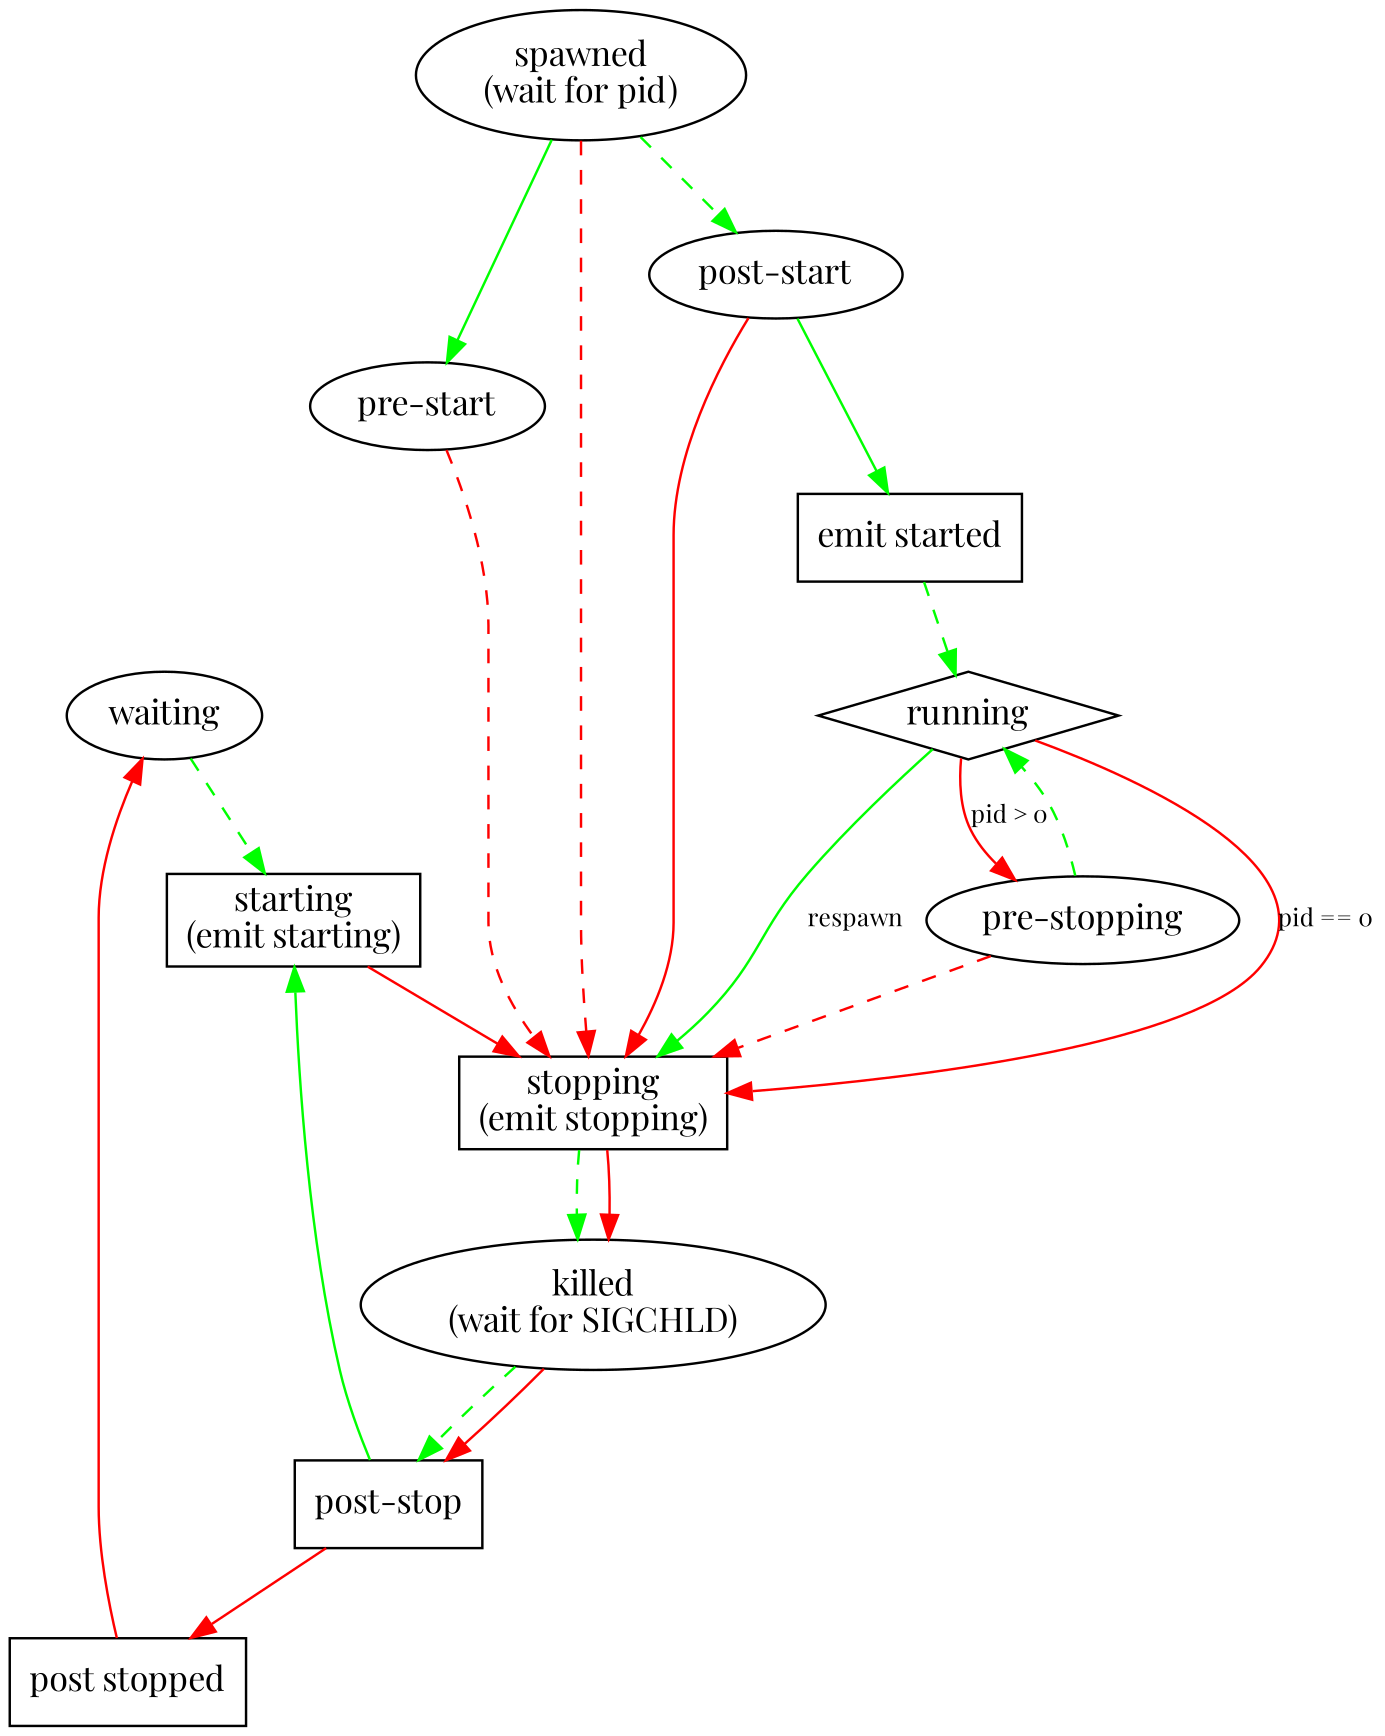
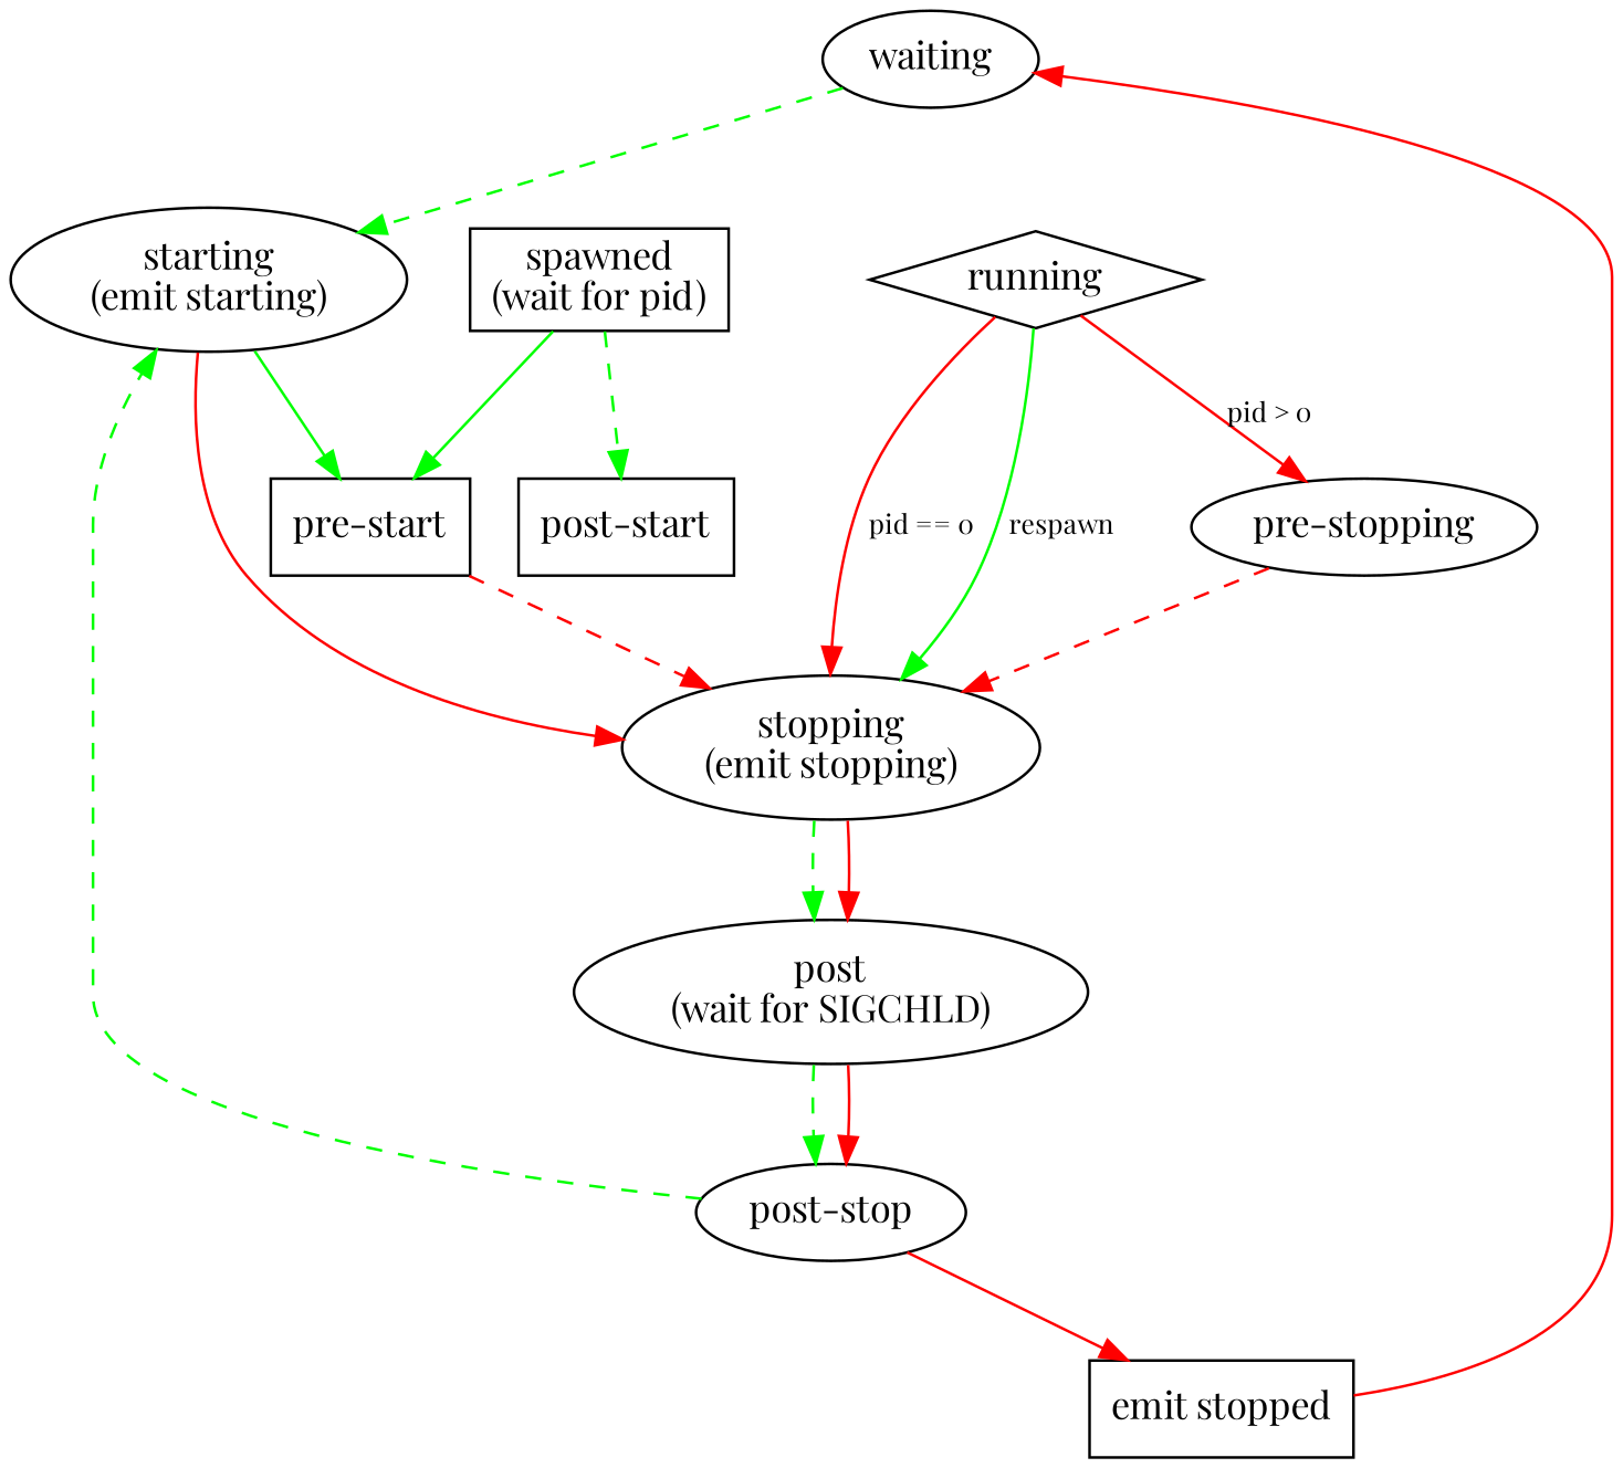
  digraph {
    fontname="Playfair Display"
    node [fontname="Playfair Display"]
    edge [color=green fontname="Playfair Display" fontsize=10 style=solid]
    waiting [shape=ellipse]
-   n2 [label="starting\n(emit starting)" shape=box]
-   n3 [label="pre-start"]
-   n4 [label="stopping\n(emit stopping)" shape=box]
-   n5 [label="killed\n(wait for SIGCHLD)"]
-   n6 [label="spawned\n(wait for pid)"]
-   n7 [label="post-start"]
-   n8 [label="emit started" shape=rectangle]
+   n2 [label="starting\n(emit starting)"]
+   n3 [label="pre-start" shape=box]
+   n4 [label="stopping\n(emit stopping)"]
+   n5 [label="post\n(wait for SIGCHLD)"]
+   n6 [label="spawned\n(wait for pid)" shape=box]
+   n7 [label="post-start" shape=box]
    running [shape=diamond]
    n10 [label="pre-stopping"]
-   n11 [label="post-stop" shape=box]
-   n12 [label="post stopped" shape=rectangle]
+   n11 [label="post-stop"]
+   n12 [label="emit stopped" shape=rectangle]
    waiting -> n2 [style=dashed]
+   n2 -> n3
    n2 -> n4 [color=red]
    n3 -> n4 [color=red style=dashed]
    n4 -> n5 [style=dashed]
    n4 -> n5 [color=red]
    n5 -> n11 [style=dashed]
    n5 -> n11 [color=red]
    n6 -> n3
-   n6 -> n4 [color=red style=dashed]
    n6 -> n7 [style=dashed]
-   n7 -> n4 [color=red]
-   n7 -> n8
-   n8 -> running [style=dashed]
    running -> n4 [color=red label="pid == 0"]
    running -> n4 [label=respawn]
    running -> n10 [color=red label="pid > 0"]
    n10 -> n4 [color=red style=dashed]
-   n10 -> running [style=dashed]
-   n11 -> n2
+   n11 -> n2 [style=dashed]
    n11 -> n12 [color=red]
    n12 -> waiting [color=red]
  }
